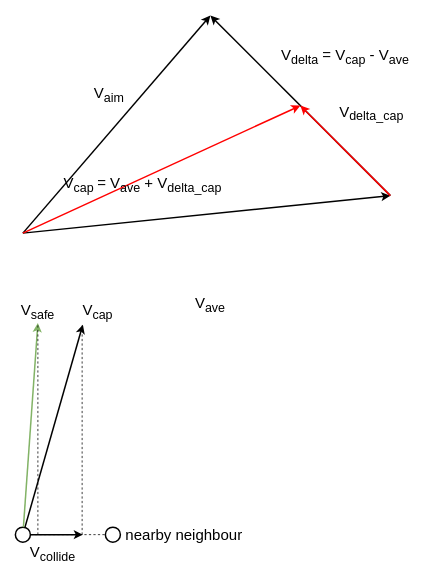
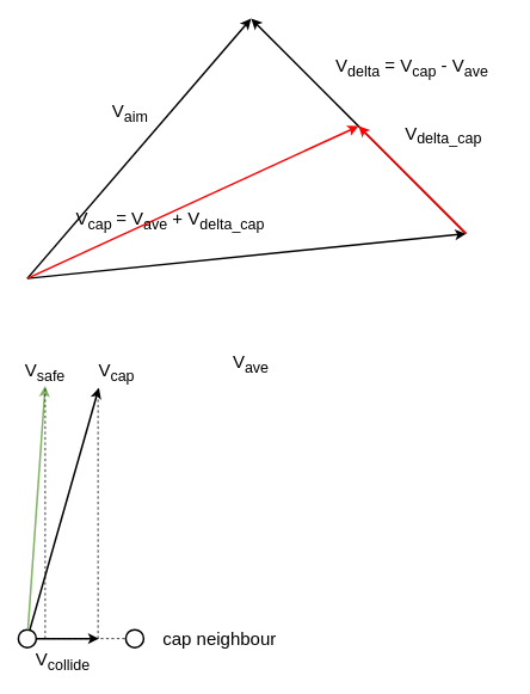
  <mxCell id="0" />
  <mxCell id="1" parent="0" />
  <mxCell id="2" value="" style="endArrow=classic;html=1;rounded=0;fontSize=20;strokeWidth=2;" parent="1" edge="1"><mxGeometry width="50" height="50" relative="1" as="geometry"><mxPoint x="30" y="310" as="sourcePoint" /><mxPoint x="280" y="20" as="targetPoint" /></mxGeometry></mxCell>
  <mxCell id="3" value="" style="endArrow=classic;html=1;rounded=0;fontSize=20;strokeWidth=2;" parent="1" edge="1"><mxGeometry width="50" height="50" relative="1" as="geometry"><mxPoint x="30" y="310" as="sourcePoint" /><mxPoint x="520" y="260" as="targetPoint" /></mxGeometry></mxCell>
  <mxCell id="4" value="" style="endArrow=classic;html=1;rounded=0;fontSize=20;strokeWidth=2;" parent="1" edge="1"><mxGeometry width="50" height="50" relative="1" as="geometry"><mxPoint x="520" y="260" as="sourcePoint" /><mxPoint x="280" y="20" as="targetPoint" /></mxGeometry></mxCell>
  <mxCell id="5" value="V&lt;sub&gt;aim&lt;/sub&gt;" style="text;html=1;align=center;verticalAlign=middle;whiteSpace=wrap;rounded=0;fontSize=20;strokeWidth=2;" parent="1" vertex="1"><mxGeometry x="115" y="110" width="60" height="30" as="geometry" /></mxCell>
  <mxCell id="6" value="V&lt;sub&gt;ave&lt;/sub&gt;" style="text;html=1;align=center;verticalAlign=middle;whiteSpace=wrap;rounded=0;fontSize=20;strokeWidth=2;" parent="1" vertex="1"><mxGeometry x="250" y="390" width="60" height="30" as="geometry" /></mxCell>
  <mxCell id="7" value="V&lt;sub&gt;delta&lt;/sub&gt; = V&lt;sub&gt;cap&lt;/sub&gt; - V&lt;sub&gt;ave&lt;/sub&gt;" style="text;html=1;align=center;verticalAlign=middle;whiteSpace=wrap;rounded=0;fontSize=20;strokeWidth=2;" parent="1" vertex="1"><mxGeometry x="350" y="60" width="220" height="30" as="geometry" /></mxCell>
  <mxCell id="8" value="" style="endArrow=classic;html=1;rounded=0;strokeColor=#FF0000;fontSize=20;strokeWidth=2;" parent="1" edge="1"><mxGeometry width="50" height="50" relative="1" as="geometry"><mxPoint x="520" y="260" as="sourcePoint" /><mxPoint x="400" y="140" as="targetPoint" /></mxGeometry></mxCell>
  <mxCell id="9" value="" style="endArrow=classic;html=1;rounded=0;strokeColor=#FF0000;fontSize=20;strokeWidth=2;" parent="1" edge="1"><mxGeometry width="50" height="50" relative="1" as="geometry"><mxPoint x="30" y="310" as="sourcePoint" /><mxPoint x="400" y="140" as="targetPoint" /></mxGeometry></mxCell>
  <mxCell id="10" value="V&lt;sub&gt;delta_cap&lt;/sub&gt;" style="text;html=1;align=center;verticalAlign=middle;whiteSpace=wrap;rounded=0;fontSize=20;strokeWidth=2;" parent="1" vertex="1"><mxGeometry x="440" y="135" width="110" height="30" as="geometry" /></mxCell>
  <mxCell id="11" value="V&lt;sub&gt;cap&amp;nbsp;&lt;/sub&gt;= V&lt;sub&gt;ave&lt;/sub&gt; + V&lt;sub&gt;delta_cap&lt;/sub&gt;" style="text;html=1;align=center;verticalAlign=middle;whiteSpace=wrap;rounded=0;fontSize=20;strokeWidth=2;" parent="1" vertex="1"><mxGeometry x="70" y="230" width="240" height="30" as="geometry" /></mxCell>
  <mxCell id="12" style="edgeStyle=orthogonalEdgeStyle;rounded=0;orthogonalLoop=1;jettySize=auto;html=1;exitX=1;exitY=0.5;exitDx=0;exitDy=0;endArrow=none;endFill=0;dashed=1;" parent="1" source="13" target="14" edge="1"><mxGeometry relative="1" as="geometry" /></mxCell>
  <mxCell id="13" value="" style="ellipse;whiteSpace=wrap;html=1;aspect=fixed;fontSize=20;strokeWidth=2;" parent="1" vertex="1"><mxGeometry x="20" y="702" width="20" height="20" as="geometry" /></mxCell>
  <mxCell id="14" value="" style="ellipse;whiteSpace=wrap;html=1;aspect=fixed;fontSize=20;strokeWidth=2;" parent="1" vertex="1"><mxGeometry x="140" y="702" width="20" height="20" as="geometry" /></mxCell>
  <mxCell id="15" value="" style="endArrow=classic;html=1;rounded=0;fontSize=20;strokeWidth=2;" parent="1" source="13" edge="1"><mxGeometry width="50" height="50" relative="1" as="geometry"><mxPoint x="250" y="582" as="sourcePoint" /><mxPoint x="110" y="432" as="targetPoint" /></mxGeometry></mxCell>
  <mxCell id="16" value="" style="endArrow=classic;html=1;rounded=0;exitX=1;exitY=0.5;exitDx=0;exitDy=0;fontSize=20;strokeWidth=2;" parent="1" source="13" edge="1"><mxGeometry width="50" height="50" relative="1" as="geometry"><mxPoint x="250" y="582" as="sourcePoint" /><mxPoint x="110" y="712" as="targetPoint" /></mxGeometry></mxCell>
  <mxCell id="17" value="" style="endArrow=classic;html=1;rounded=0;fontSize=20;strokeWidth=2;fillColor=#d5e8d4;strokeColor=#82b366;" parent="1" edge="1" source="13"><mxGeometry width="50" height="50" relative="1" as="geometry"><mxPoint x="90" y="712" as="sourcePoint" /><mxPoint x="50" y="430" as="targetPoint" /></mxGeometry></mxCell>
  <mxCell id="18" value="V&lt;sub&gt;cap&lt;/sub&gt;" style="text;html=1;align=center;verticalAlign=middle;whiteSpace=wrap;rounded=0;fontSize=20;strokeWidth=2;" parent="1" vertex="1"><mxGeometry x="100" y="400" width="60" height="30" as="geometry" /></mxCell>
  <mxCell id="19" value="V&lt;sub&gt;collide&lt;/sub&gt;" style="text;html=1;align=center;verticalAlign=middle;whiteSpace=wrap;rounded=0;fontSize=20;strokeWidth=2;" parent="1" vertex="1"><mxGeometry x="30" y="722" width="80" height="30" as="geometry" /></mxCell>
  <mxCell id="20" value="V&lt;sub&gt;safe&lt;/sub&gt;" style="text;html=1;align=center;verticalAlign=middle;whiteSpace=wrap;rounded=0;fontSize=20;strokeWidth=2;" parent="1" vertex="1"><mxGeometry x="20" y="400" width="60" height="30" as="geometry" /></mxCell>
- <mxCell id="21" value="nearby neighbour" style="text;html=1;align=center;verticalAlign=middle;whiteSpace=wrap;rounded=0;fontSize=20;strokeWidth=2;" parent="1" vertex="1"><mxGeometry x="160" y="693.25" width="170" height="37.5" as="geometry" /></mxCell>
+ <mxCell id="21" value="cap neighbour" style="text;html=1;align=center;verticalAlign=middle;whiteSpace=wrap;rounded=0;fontSize=20;strokeWidth=2;" parent="1" vertex="1"><mxGeometry x="160" y="693.25" width="170" height="37.5" as="geometry" /></mxCell>
  <mxCell id="22" value="" style="endArrow=none;dashed=1;html=1;strokeWidth=1;rounded=0;" edge="1" parent="1"><mxGeometry width="50" height="50" relative="1" as="geometry"><mxPoint x="50" y="712" as="sourcePoint" /><mxPoint x="50" y="432" as="targetPoint" /></mxGeometry></mxCell>
  <mxCell id="23" value="" style="endArrow=none;dashed=1;html=1;strokeWidth=1;rounded=0;" edge="1" parent="1"><mxGeometry width="50" height="50" relative="1" as="geometry"><mxPoint x="109" y="712" as="sourcePoint" /><mxPoint x="109" y="432" as="targetPoint" /></mxGeometry></mxCell>
